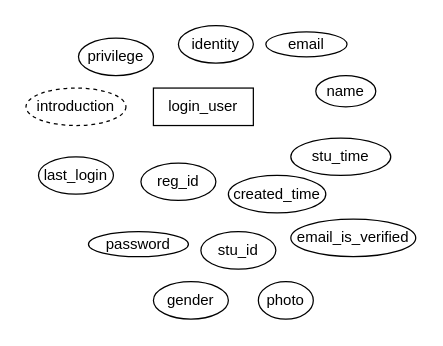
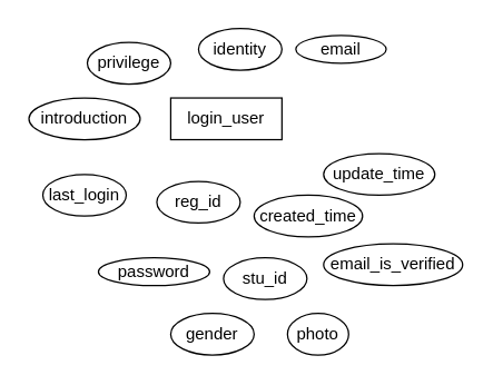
  <mxCell id="0" />
  <mxCell id="1" parent="0" />
  <mxCell id="2" value="login_user" style="rounded=0;whiteSpace=wrap;html=1;" vertex="1" parent="1"><mxGeometry x="122" y="70" width="80" height="30" as="geometry" /></mxCell>
  <mxCell id="3" value="email" style="ellipse;whiteSpace=wrap;html=1;rounded=0;" vertex="1" parent="1"><mxGeometry x="212" y="25" width="65" height="20" as="geometry" /></mxCell>
- <mxCell id="4" value="stu_time" style="ellipse;whiteSpace=wrap;html=1;rounded=0;" vertex="1" parent="1"><mxGeometry x="232" y="110" width="80" height="30" as="geometry" /></mxCell>
+ <mxCell id="4" value="update_time" style="ellipse;whiteSpace=wrap;html=1;rounded=0;" vertex="1" parent="1"><mxGeometry x="232" y="110" width="80" height="30" as="geometry" /></mxCell>
  <mxCell id="5" value="created_time" style="ellipse;whiteSpace=wrap;html=1;rounded=0;" vertex="1" parent="1"><mxGeometry x="182" y="140" width="78" height="30" as="geometry" /></mxCell>
  <mxCell id="6" value="reg_id&lt;span style=&quot;color: rgba(0 , 0 , 0 , 0) ; font-family: monospace ; font-size: 0px&quot;&gt;%3CmxGraphModel%3E%3Croot%3E%3CmxCell%20id%3D%220%22%2F%3E%3CmxCell%20id%3D%221%22%20parent%3D%220%22%2F%3E%3CmxCell%20id%3D%222%22%20value%3D%22email%22%20style%3D%22ellipse%3BwhiteSpace%3Dwrap%3Bhtml%3D1%3Brounded%3D0%3B%22%20vertex%3D%221%22%20parent%3D%221%22%3E%3CmxGeometry%20x%3D%22160%22%20y%3D%22670%22%20width%3D%2260%22%20height%3D%2230%22%20as%3D%22geometry%22%2F%3E%3C%2FmxCell%3E%3C%2Froot%3E%3C%2FmxGraphModel%3E&lt;/span&gt;" style="ellipse;whiteSpace=wrap;html=1;rounded=0;" vertex="1" parent="1"><mxGeometry x="112" y="130" width="60" height="30" as="geometry" /></mxCell>
- <mxCell id="7" value="name" style="ellipse;whiteSpace=wrap;html=1;rounded=0;" vertex="1" parent="1"><mxGeometry x="252" y="60" width="48" height="25" as="geometry" /></mxCell>
  <mxCell id="8" value="last_login" style="ellipse;whiteSpace=wrap;html=1;rounded=0;" vertex="1" parent="1"><mxGeometry x="30" y="125" width="60" height="30" as="geometry" /></mxCell>
  <mxCell id="9" value="password" style="ellipse;whiteSpace=wrap;html=1;rounded=0;" vertex="1" parent="1"><mxGeometry x="70" y="185" width="80" height="20" as="geometry" /></mxCell>
  <mxCell id="10" value="stu_id" style="ellipse;whiteSpace=wrap;html=1;rounded=0;" vertex="1" parent="1"><mxGeometry x="160" y="185" width="60" height="30" as="geometry" /></mxCell>
  <mxCell id="11" value="email_is_verified" style="ellipse;whiteSpace=wrap;html=1;rounded=0;" vertex="1" parent="1"><mxGeometry x="232" y="175" width="100" height="30" as="geometry" /></mxCell>
  <mxCell id="12" value="gender&lt;span style=&quot;color: rgba(0 , 0 , 0 , 0) ; font-family: monospace ; font-size: 0px&quot;&gt;%3CmxGraphModel%3E%3Croot%3E%3CmxCell%20id%3D%220%22%2F%3E%3CmxCell%20id%3D%221%22%20parent%3D%220%22%2F%3E%3CmxCell%20id%3D%222%22%20value%3D%22password%22%20style%3D%22ellipse%3BwhiteSpace%3Dwrap%3Bhtml%3D1%3Brounded%3D0%3B%22%20vertex%3D%221%22%20parent%3D%221%22%3E%3CmxGeometry%20x%3D%22760%22%20y%3D%22970%22%20width%3D%2260%22%20height%3D%2230%22%20as%3D%22geometry%22%2F%3E%3C%2FmxCell%3E%3C%2Froot%3E%3C%2FmxGraphModel%3E&lt;/span&gt;" style="ellipse;whiteSpace=wrap;html=1;rounded=0;" vertex="1" parent="1"><mxGeometry x="122" y="225" width="60" height="30" as="geometry" /></mxCell>
  <mxCell id="13" value="photo" style="ellipse;whiteSpace=wrap;html=1;rounded=0;" vertex="1" parent="1"><mxGeometry x="206" y="225" width="44" height="30" as="geometry" /></mxCell>
  <mxCell id="14" value="identity" style="ellipse;whiteSpace=wrap;html=1;rounded=0;" vertex="1" parent="1"><mxGeometry x="142" y="20" width="60" height="30" as="geometry" /></mxCell>
  <mxCell id="15" value="privilege" style="ellipse;whiteSpace=wrap;html=1;rounded=0;" vertex="1" parent="1"><mxGeometry x="62" y="30" width="60" height="30" as="geometry" /></mxCell>
- <mxCell id="16" value="introduction" style="ellipse;whiteSpace=wrap;html=1;rounded=0;dashed=1;" vertex="1" parent="1"><mxGeometry x="20" y="70" width="80" height="30" as="geometry" /></mxCell>
+ <mxCell id="16" value="introduction" style="ellipse;whiteSpace=wrap;html=1;rounded=0;" vertex="1" parent="1"><mxGeometry x="20" y="70" width="80" height="30" as="geometry" /></mxCell>
